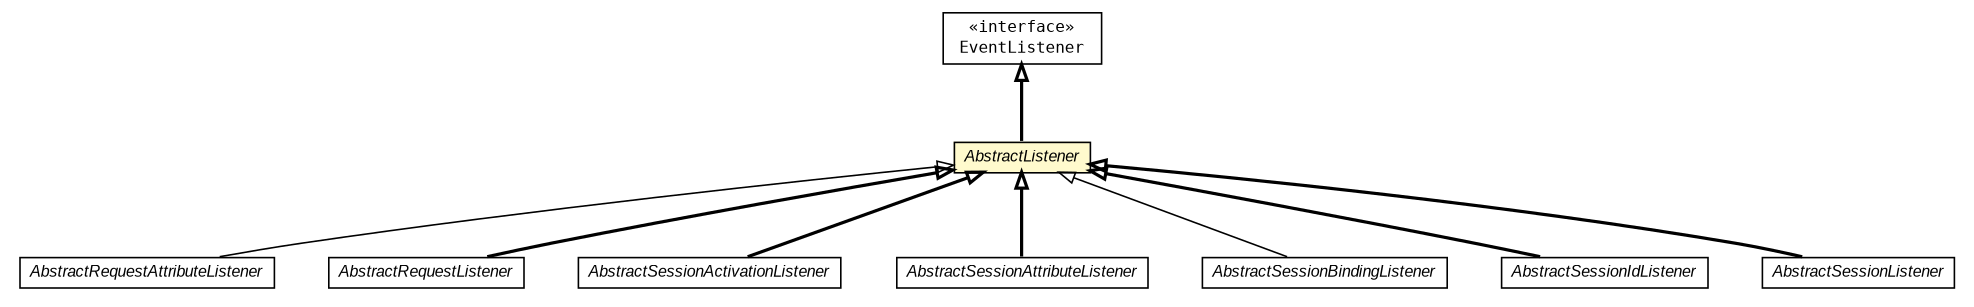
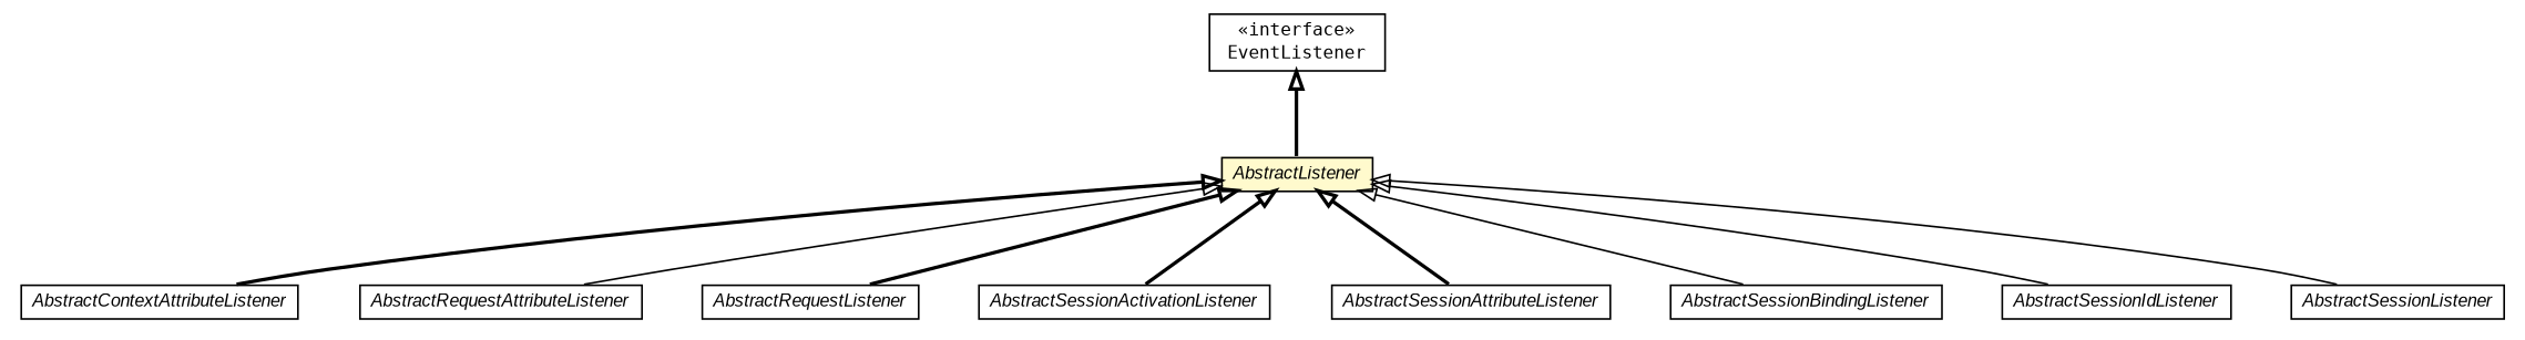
  digraph {
    fontname="DejaVu Sans Mono"
    nodesep=0.25
    ranksep=0.5
    node [fontcolor=black fontname="DejaVu Sans Mono" fontsize=10.0 shape=plaintext]
    edge [arrowtail=empty dir=back fontname="DejaVu Sans Mono" fontsize=10 headport=p labelfontname=arial labelfontsize=10 style=bold tailport=p]
+   n1 [label=<<table title="org.gservlet.AbstractContextAttributeListener" border="0" cellborder="1" cellspacing="0" cellpadding="2" port="p" href="./AbstractContextAttributeListener.html"> 		<tr><td><table border="0" cellspacing="0" cellpadding="1"> <tr><td align="center" balign="center"><font face="arial italic"> AbstractContextAttributeListener </font></td></tr> 		</table></td></tr> 		</table>>]
    n2 [label=<<table title="org.gservlet.AbstractListener" border="0" cellborder="1" cellspacing="0" cellpadding="2" port="p" bgcolor="lemonChiffon" href="./AbstractListener.html"> 		<tr><td><table border="0" cellspacing="0" cellpadding="1"> <tr><td align="center" balign="center"><font face="arial italic"> AbstractListener </font></td></tr> 		</table></td></tr> 		</table>>]
    n3 [label=<<table title="org.gservlet.AbstractRequestAttributeListener" border="0" cellborder="1" cellspacing="0" cellpadding="2" port="p" href="./AbstractRequestAttributeListener.html"> 		<tr><td><table border="0" cellspacing="0" cellpadding="1"> <tr><td align="center" balign="center"><font face="arial italic"> AbstractRequestAttributeListener </font></td></tr> 		</table></td></tr> 		</table>>]
    n4 [label=<<table title="org.gservlet.AbstractRequestListener" border="0" cellborder="1" cellspacing="0" cellpadding="2" port="p" href="./AbstractRequestListener.html"> 		<tr><td><table border="0" cellspacing="0" cellpadding="1"> <tr><td align="center" balign="center"><font face="arial italic"> AbstractRequestListener </font></td></tr> 		</table></td></tr> 		</table>>]
    n5 [label=<<table title="org.gservlet.AbstractSessionActivationListener" border="0" cellborder="1" cellspacing="0" cellpadding="2" port="p" href="./AbstractSessionActivationListener.html"> 		<tr><td><table border="0" cellspacing="0" cellpadding="1"> <tr><td align="center" balign="center"><font face="arial italic"> AbstractSessionActivationListener </font></td></tr> 		</table></td></tr> 		</table>>]
    n6 [label=<<table title="org.gservlet.AbstractSessionAttributeListener" border="0" cellborder="1" cellspacing="0" cellpadding="2" port="p" href="./AbstractSessionAttributeListener.html"> 		<tr><td><table border="0" cellspacing="0" cellpadding="1"> <tr><td align="center" balign="center"><font face="arial italic"> AbstractSessionAttributeListener </font></td></tr> 		</table></td></tr> 		</table>>]
    n7 [label=<<table title="org.gservlet.AbstractSessionBindingListener" border="0" cellborder="1" cellspacing="0" cellpadding="2" port="p" href="./AbstractSessionBindingListener.html"> 		<tr><td><table border="0" cellspacing="0" cellpadding="1"> <tr><td align="center" balign="center"><font face="arial italic"> AbstractSessionBindingListener </font></td></tr> 		</table></td></tr> 		</table>>]
    n8 [label=<<table title="org.gservlet.AbstractSessionIdListener" border="0" cellborder="1" cellspacing="0" cellpadding="2" port="p" href="./AbstractSessionIdListener.html"> 		<tr><td><table border="0" cellspacing="0" cellpadding="1"> <tr><td align="center" balign="center"><font face="arial italic"> AbstractSessionIdListener </font></td></tr> 		</table></td></tr> 		</table>>]
    n9 [label=<<table title="org.gservlet.AbstractSessionListener" border="0" cellborder="1" cellspacing="0" cellpadding="2" port="p" href="./AbstractSessionListener.html"> 		<tr><td><table border="0" cellspacing="0" cellpadding="1"> <tr><td align="center" balign="center"><font face="arial italic"> AbstractSessionListener </font></td></tr> 		</table></td></tr> 		</table>>]
    n10 [label=<<table title="java.util.EventListener" border="0" cellborder="1" cellspacing="0" cellpadding="2" port="p" href="http://java.sun.com/j2se/1.4.2/docs/api/java/util/EventListener.html"> 		<tr><td><table border="0" cellspacing="0" cellpadding="1"> <tr><td align="center" balign="center"> &#171;interface&#187; </td></tr> <tr><td align="center" balign="center"> EventListener </td></tr> 		</table></td></tr> 		</table>>]
+   n2 -> n1
    n2 -> n3 [style=solid]
    n2 -> n4
    n2 -> n5
    n2 -> n6
    n2 -> n7 [style=solid]
-   n2 -> n8
-   n2 -> n9
+   n2 -> n8 [style=solid]
+   n2 -> n9 [style=solid]
    n10 -> n2
  }
